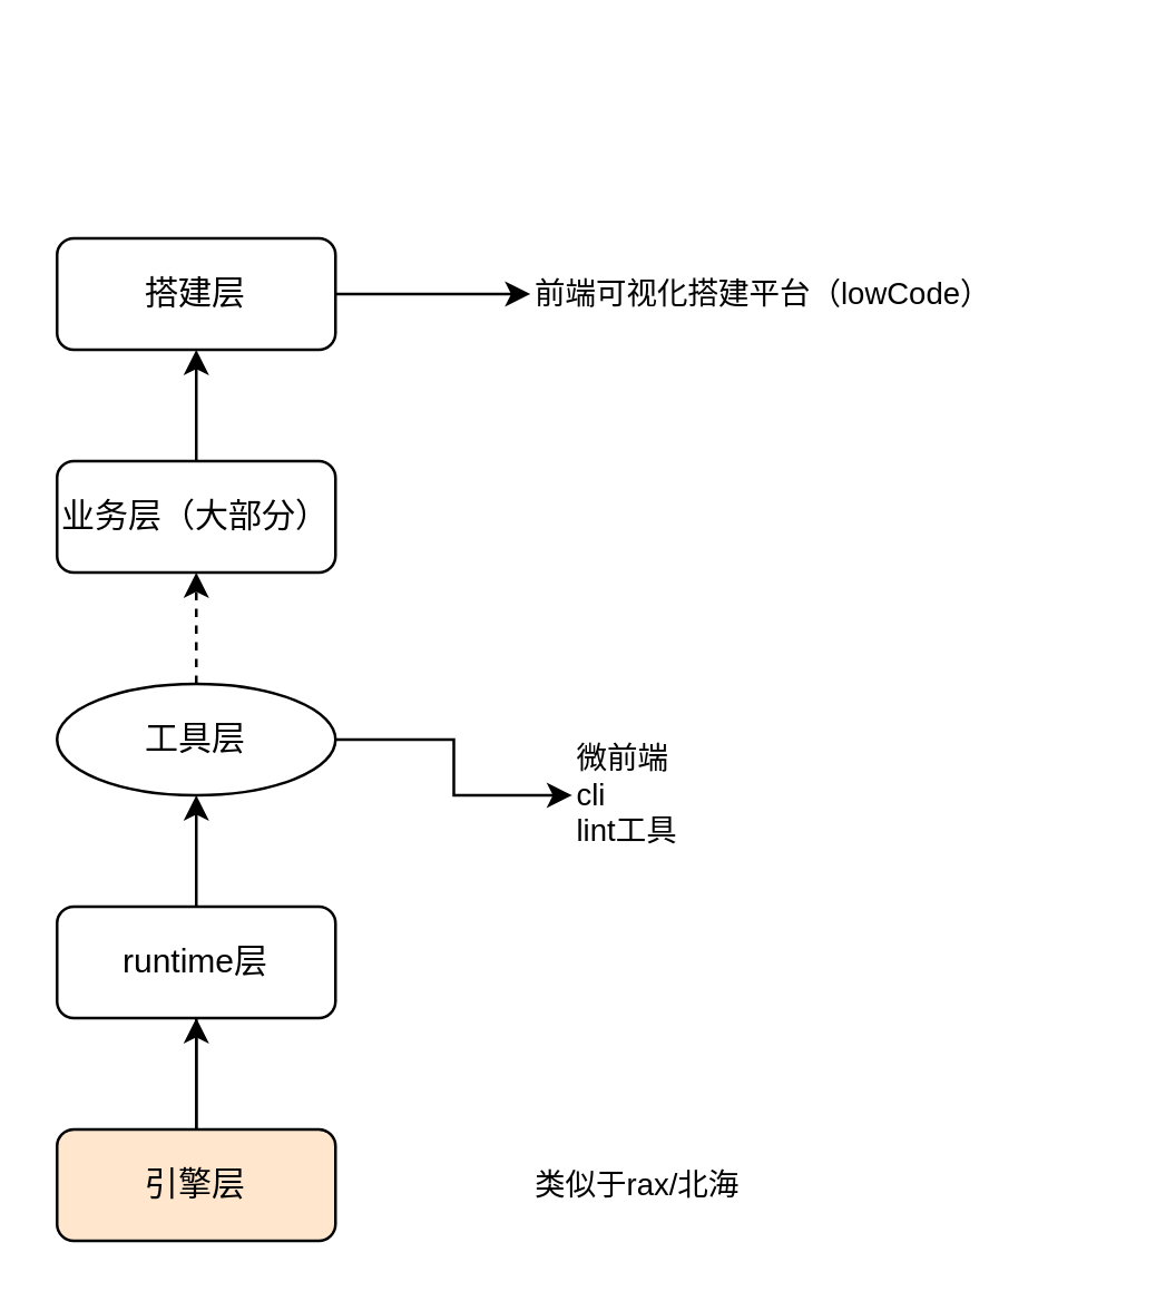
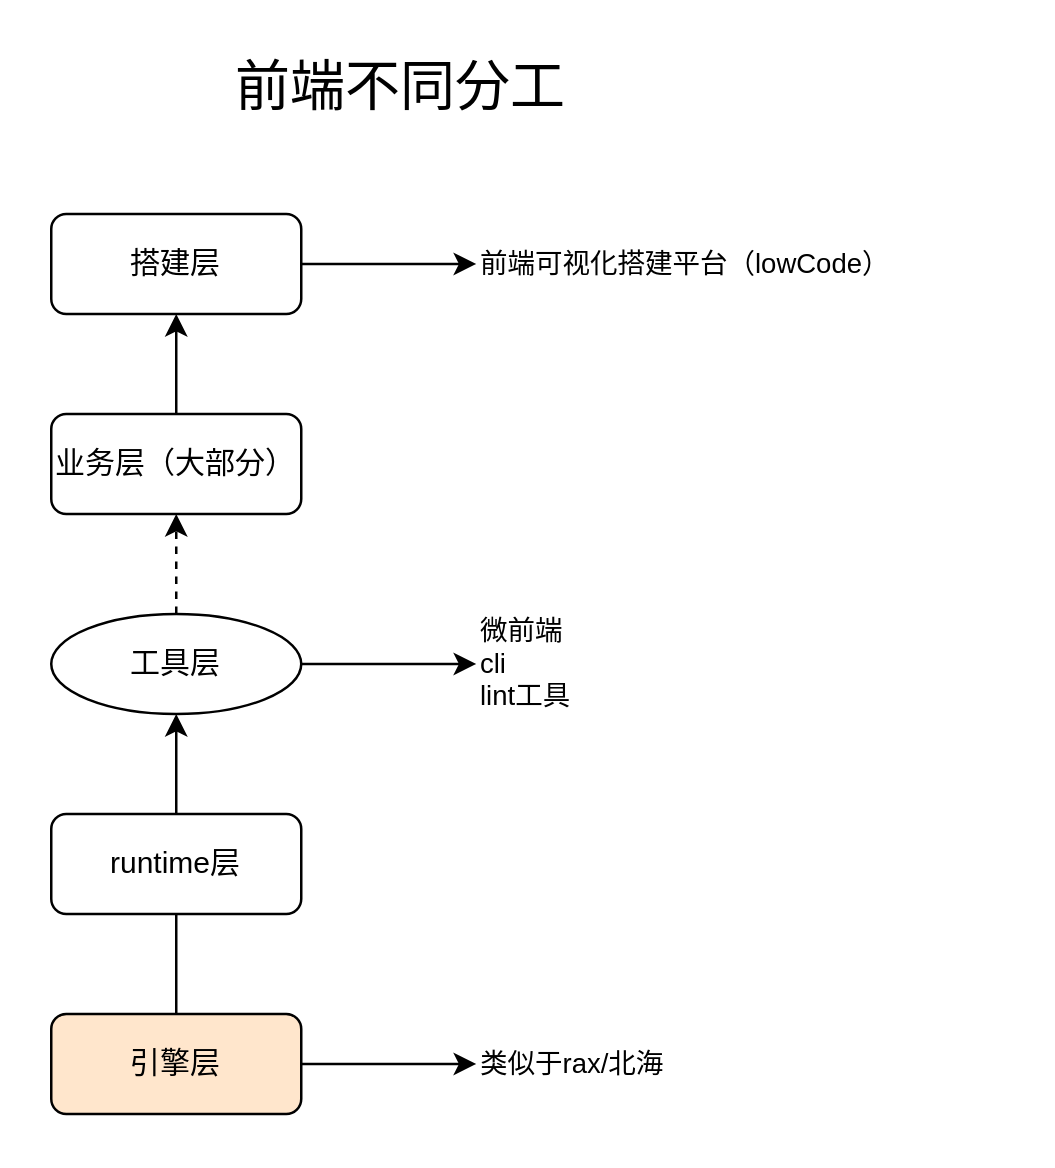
  <mxCell id="0" />
  <mxCell id="1" parent="0" />
  <mxCell id="2" value="" style="edgeStyle=orthogonalEdgeStyle;rounded=0;orthogonalLoop=1;jettySize=auto;html=1;fontSize=11;" edge="1" parent="1" source="3" target="14"><mxGeometry relative="1" as="geometry" /></mxCell>
  <mxCell id="3" value="搭建层" style="rounded=1;whiteSpace=wrap;html=1;" vertex="1" parent="1"><mxGeometry x="20" y="85" width="100" height="40" as="geometry" /></mxCell>
  <mxCell id="4" value="" style="edgeStyle=orthogonalEdgeStyle;rounded=0;orthogonalLoop=1;jettySize=auto;html=1;" edge="1" parent="1" source="6" target="12"><mxGeometry relative="1" as="geometry" /></mxCell>
- <mxCell id="5" value="" style="edgeStyle=orthogonalEdgeStyle;rounded=0;orthogonalLoop=1;jettySize=auto;html=1;fontSize=11;" edge="1" parent="1" source="6" target="7"><mxGeometry relative="1" as="geometry" /></mxCell>
+ <mxCell id="5" value="" style="edgeStyle=orthogonalEdgeStyle;rounded=0;orthogonalLoop=1;jettySize=auto;html=1;fontSize=11;" edge="1" parent="1" source="6" target="15"><mxGeometry relative="1" as="geometry" /></mxCell>
  <mxCell id="6" value="引擎层" style="rounded=1;whiteSpace=wrap;html=1;fillColor=#ffe6cc;" vertex="1" parent="1"><mxGeometry x="20" y="405" width="100" height="40" as="geometry" /></mxCell>
  <mxCell id="7" value="runtime层" style="rounded=1;whiteSpace=wrap;html=1;" vertex="1" parent="1"><mxGeometry x="20" y="325" width="100" height="40" as="geometry" /></mxCell>
  <mxCell id="8" value="" style="edgeStyle=orthogonalEdgeStyle;rounded=0;orthogonalLoop=1;jettySize=auto;html=1;" edge="1" parent="1" source="9" target="3"><mxGeometry relative="1" as="geometry" /></mxCell>
  <mxCell id="9" value="业务层（大部分）" style="rounded=1;whiteSpace=wrap;html=1;" vertex="1" parent="1"><mxGeometry x="20" y="165" width="100" height="40" as="geometry" /></mxCell>
  <mxCell id="10" value="" style="edgeStyle=orthogonalEdgeStyle;rounded=0;orthogonalLoop=1;jettySize=auto;html=1;dashed=1;" edge="1" parent="1" source="12" target="9"><mxGeometry relative="1" as="geometry" /></mxCell>
  <mxCell id="11" value="" style="edgeStyle=orthogonalEdgeStyle;rounded=0;orthogonalLoop=1;jettySize=auto;html=1;fontSize=11;" edge="1" parent="1" source="12" target="13"><mxGeometry relative="1" as="geometry" /></mxCell>
  <mxCell id="12" value="工具层" style="ellipse;whiteSpace=wrap;html=1;" vertex="1" parent="1"><mxGeometry x="20" y="245" width="100" height="40" as="geometry" /></mxCell>
- <mxCell id="13" value="微前端&lt;br&gt;cli&lt;br&gt;lint工具&lt;br&gt;" style="text;html=1;strokeColor=none;fillColor=none;align=left;verticalAlign=middle;whiteSpace=wrap;rounded=0;fontSize=11;" vertex="1" parent="1"><mxGeometry x="205" y="270" width="60" height="30" as="geometry" /></mxCell>
+ <mxCell id="13" value="微前端&lt;br&gt;cli&lt;br&gt;lint工具&lt;br&gt;" style="text;html=1;strokeColor=none;fillColor=none;align=left;verticalAlign=middle;whiteSpace=wrap;rounded=0;fontSize=11;" vertex="1" parent="1"><mxGeometry x="190" y="250" width="60" height="30" as="geometry" /></mxCell>
  <mxCell id="14" value="前端可视化搭建平台（lowCode）" style="text;html=1;strokeColor=none;fillColor=none;align=left;verticalAlign=middle;whiteSpace=wrap;rounded=0;fontSize=11;" vertex="1" parent="1"><mxGeometry x="190" y="90" width="210" height="30" as="geometry" /></mxCell>
  <mxCell id="15" value="类似于rax/北海" style="text;html=1;strokeColor=none;fillColor=none;align=left;verticalAlign=middle;whiteSpace=wrap;rounded=0;fontSize=11;" vertex="1" parent="1"><mxGeometry x="190" y="410" width="100" height="30" as="geometry" /></mxCell>
+ <mxCell id="16" value="&lt;font style=&quot;font-size: 22px&quot;&gt;前端不同分工&lt;/font&gt;" style="text;html=1;strokeColor=none;fillColor=none;align=center;verticalAlign=middle;whiteSpace=wrap;rounded=0;fontSize=11;" vertex="1" parent="1"><mxGeometry x="60" y="20" width="200" height="30" as="geometry" /></mxCell>
